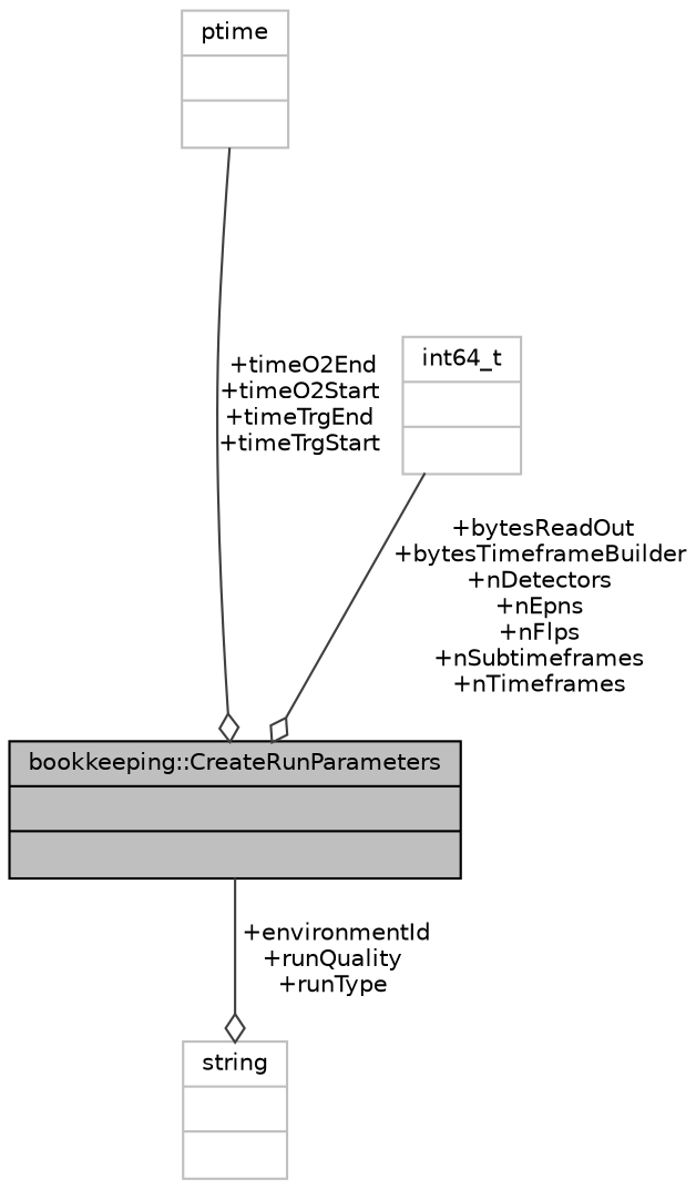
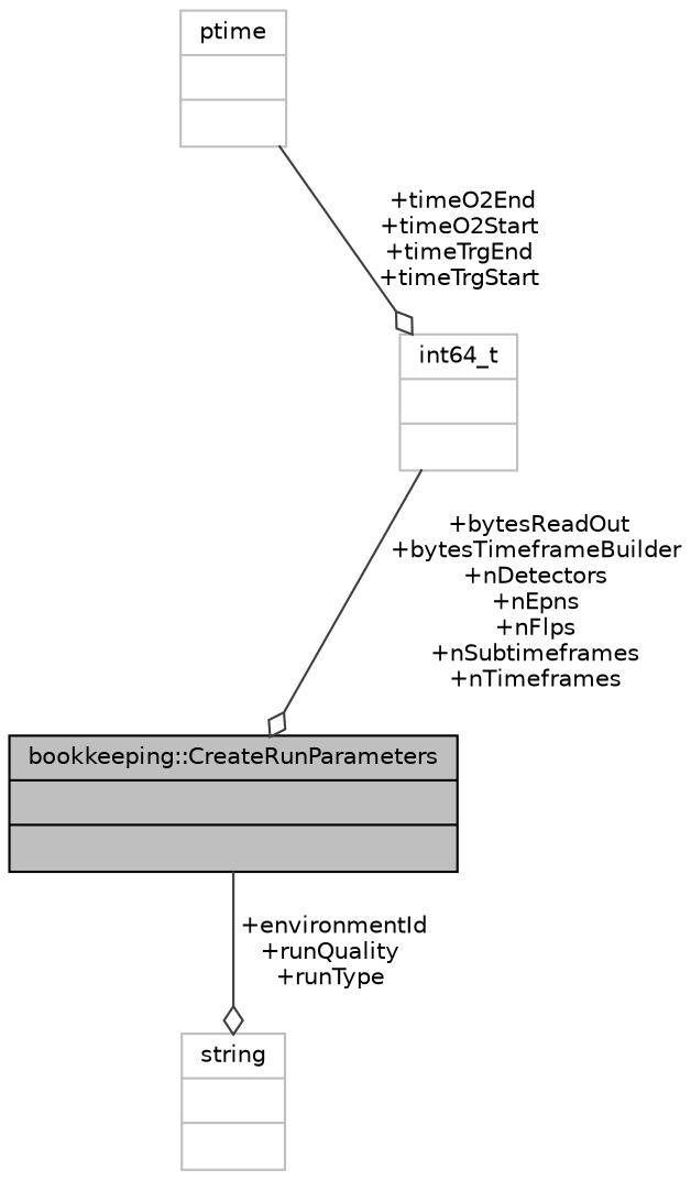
  digraph {
    node [color=grey75 fontname=Helvetica fontsize=10 shape=record]
    edge [arrowhead=odiamond color=grey25 fontname=Helvetica fontsize=10 labelfontname=Helvetica labelfontsize=10 style=solid]
    n1 [color=black fillcolor=grey75 fontcolor=black height=0.2 label="{bookkeeping::CreateRunParameters\n||}" style=filled width=0.4]
    n2 [height=0.2 label="{string\n||}" width=0.4]
    n3 [height=0.2 label="{ptime\n||}" width=0.4]
    n4 [height=0.2 label="{int64_t\n||}" width=0.4]
    n1 -> n2 [label=" +environmentId\n+runQuality\n+runType"]
-   n3 -> n1 [label=" +timeO2End\n+timeO2Start\n+timeTrgEnd\n+timeTrgStart"]
+   n3 -> n4 [label=" +timeO2End\n+timeO2Start\n+timeTrgEnd\n+timeTrgStart"]
    n4 -> n1 [label=" +bytesReadOut\n+bytesTimeframeBuilder\n+nDetectors\n+nEpns\n+nFlps\n+nSubtimeframes\n+nTimeframes"]
  }
